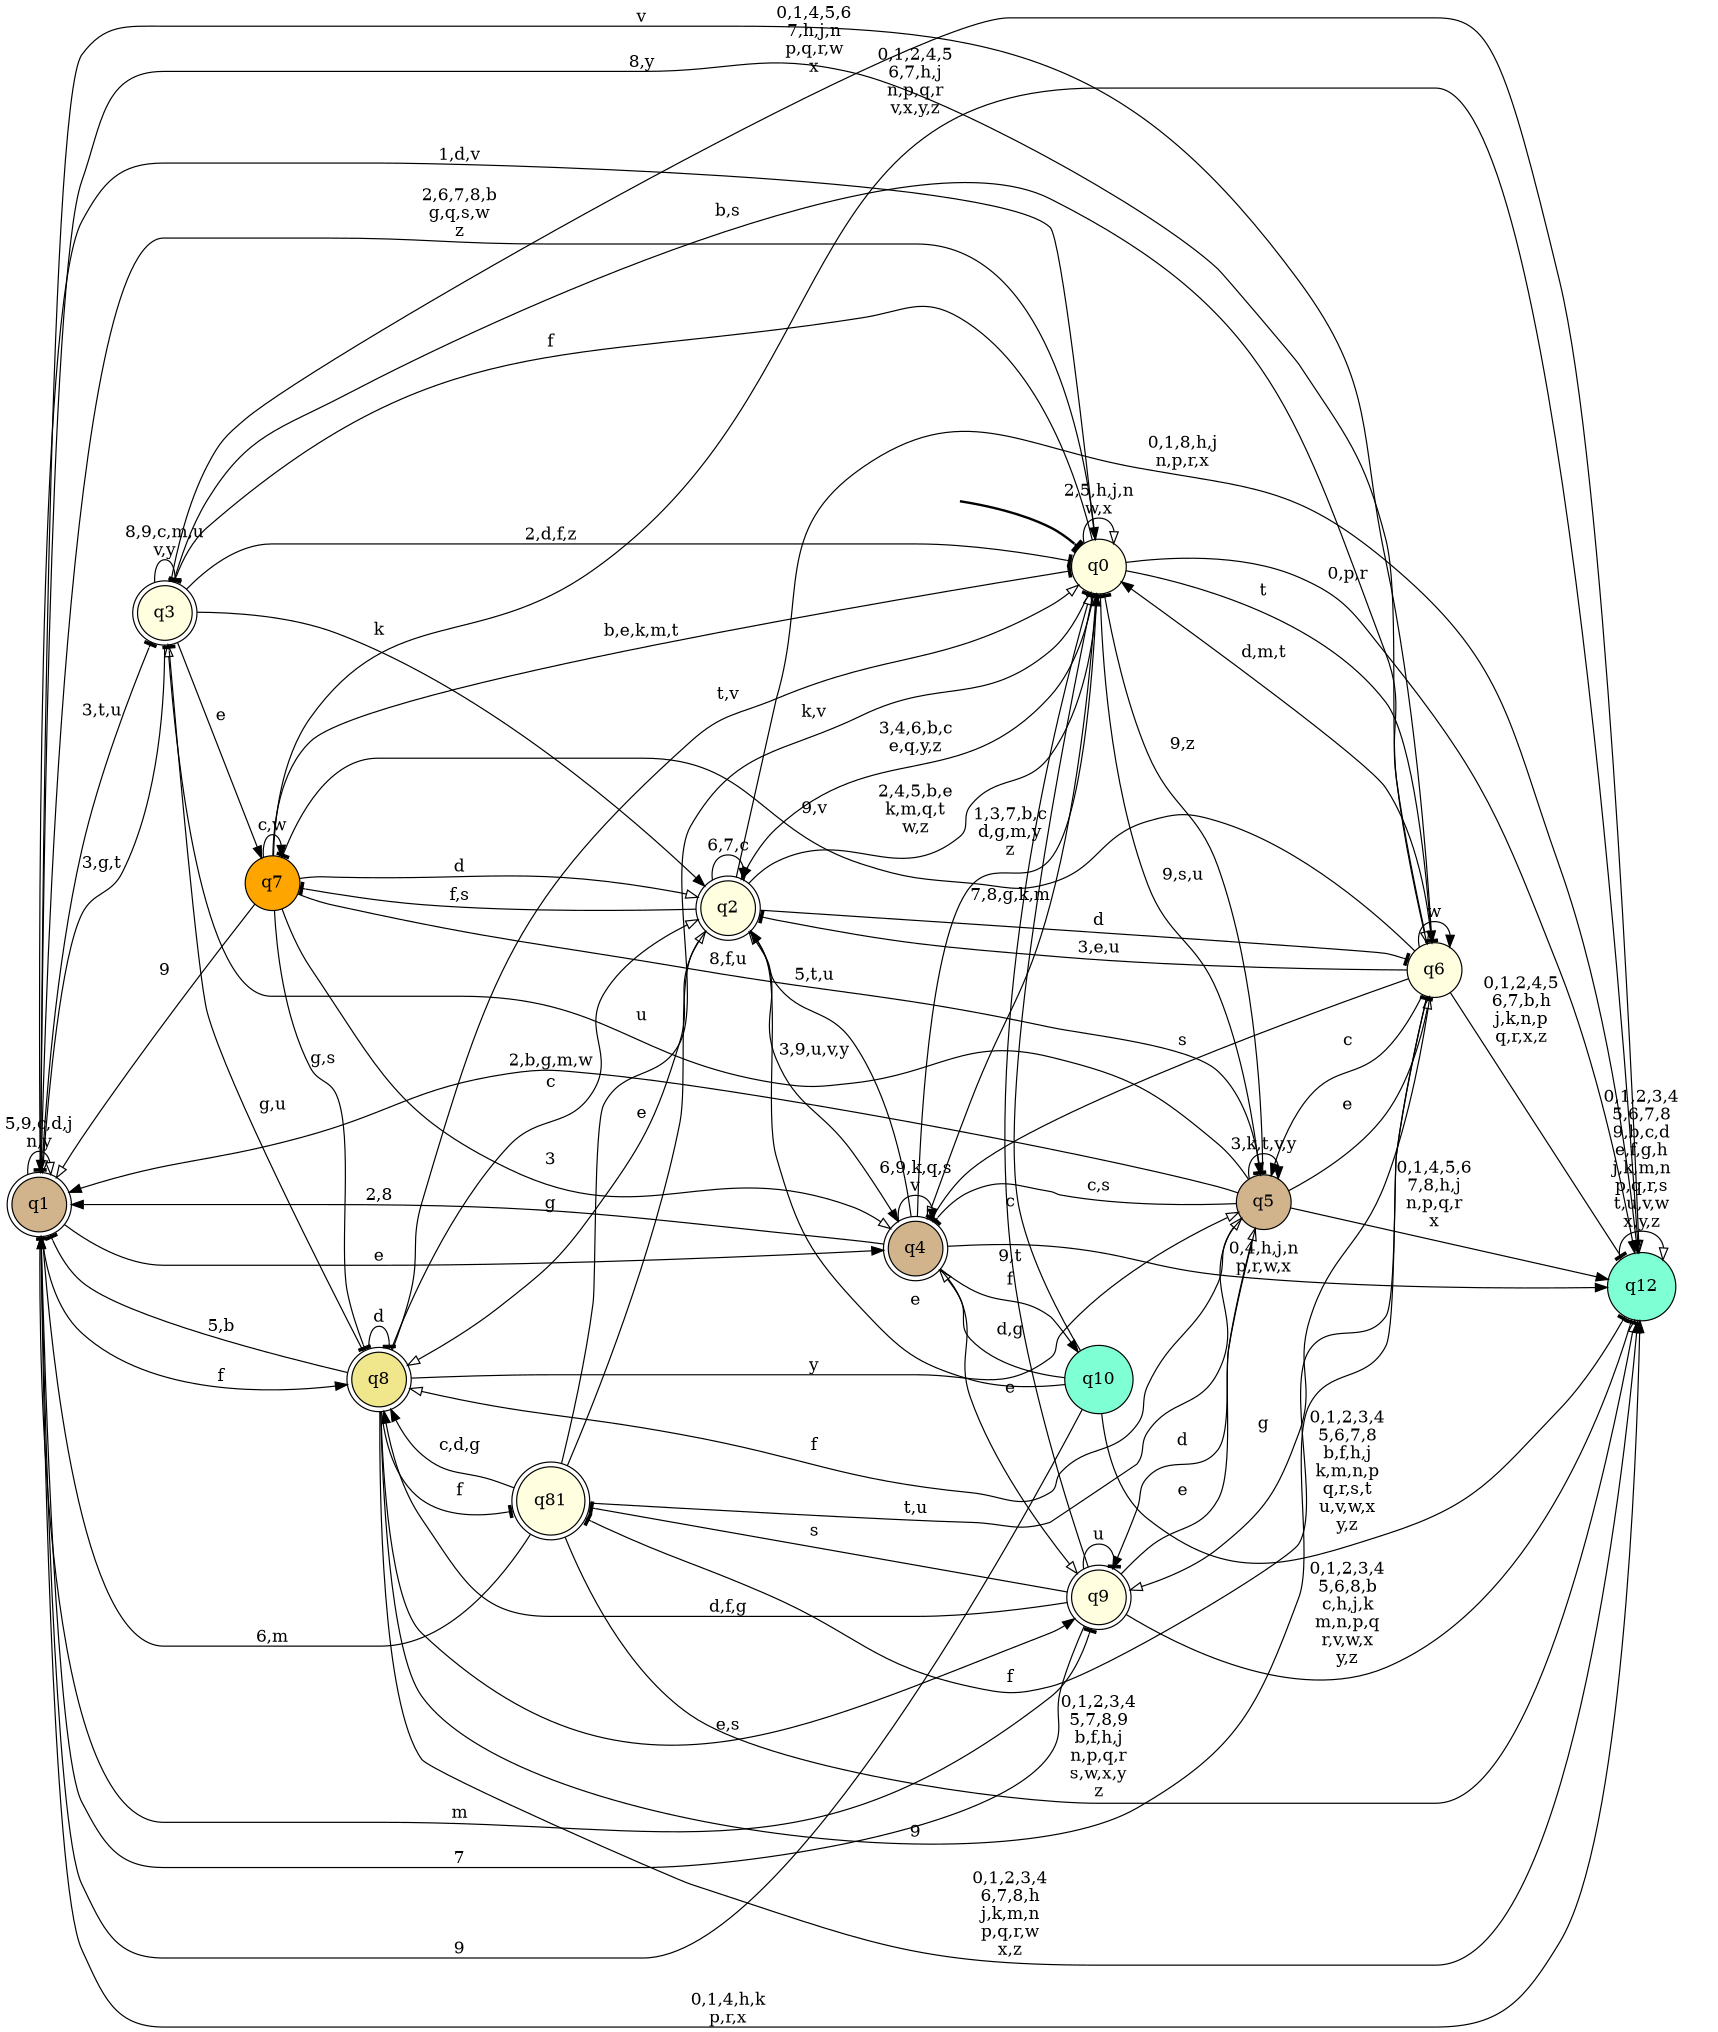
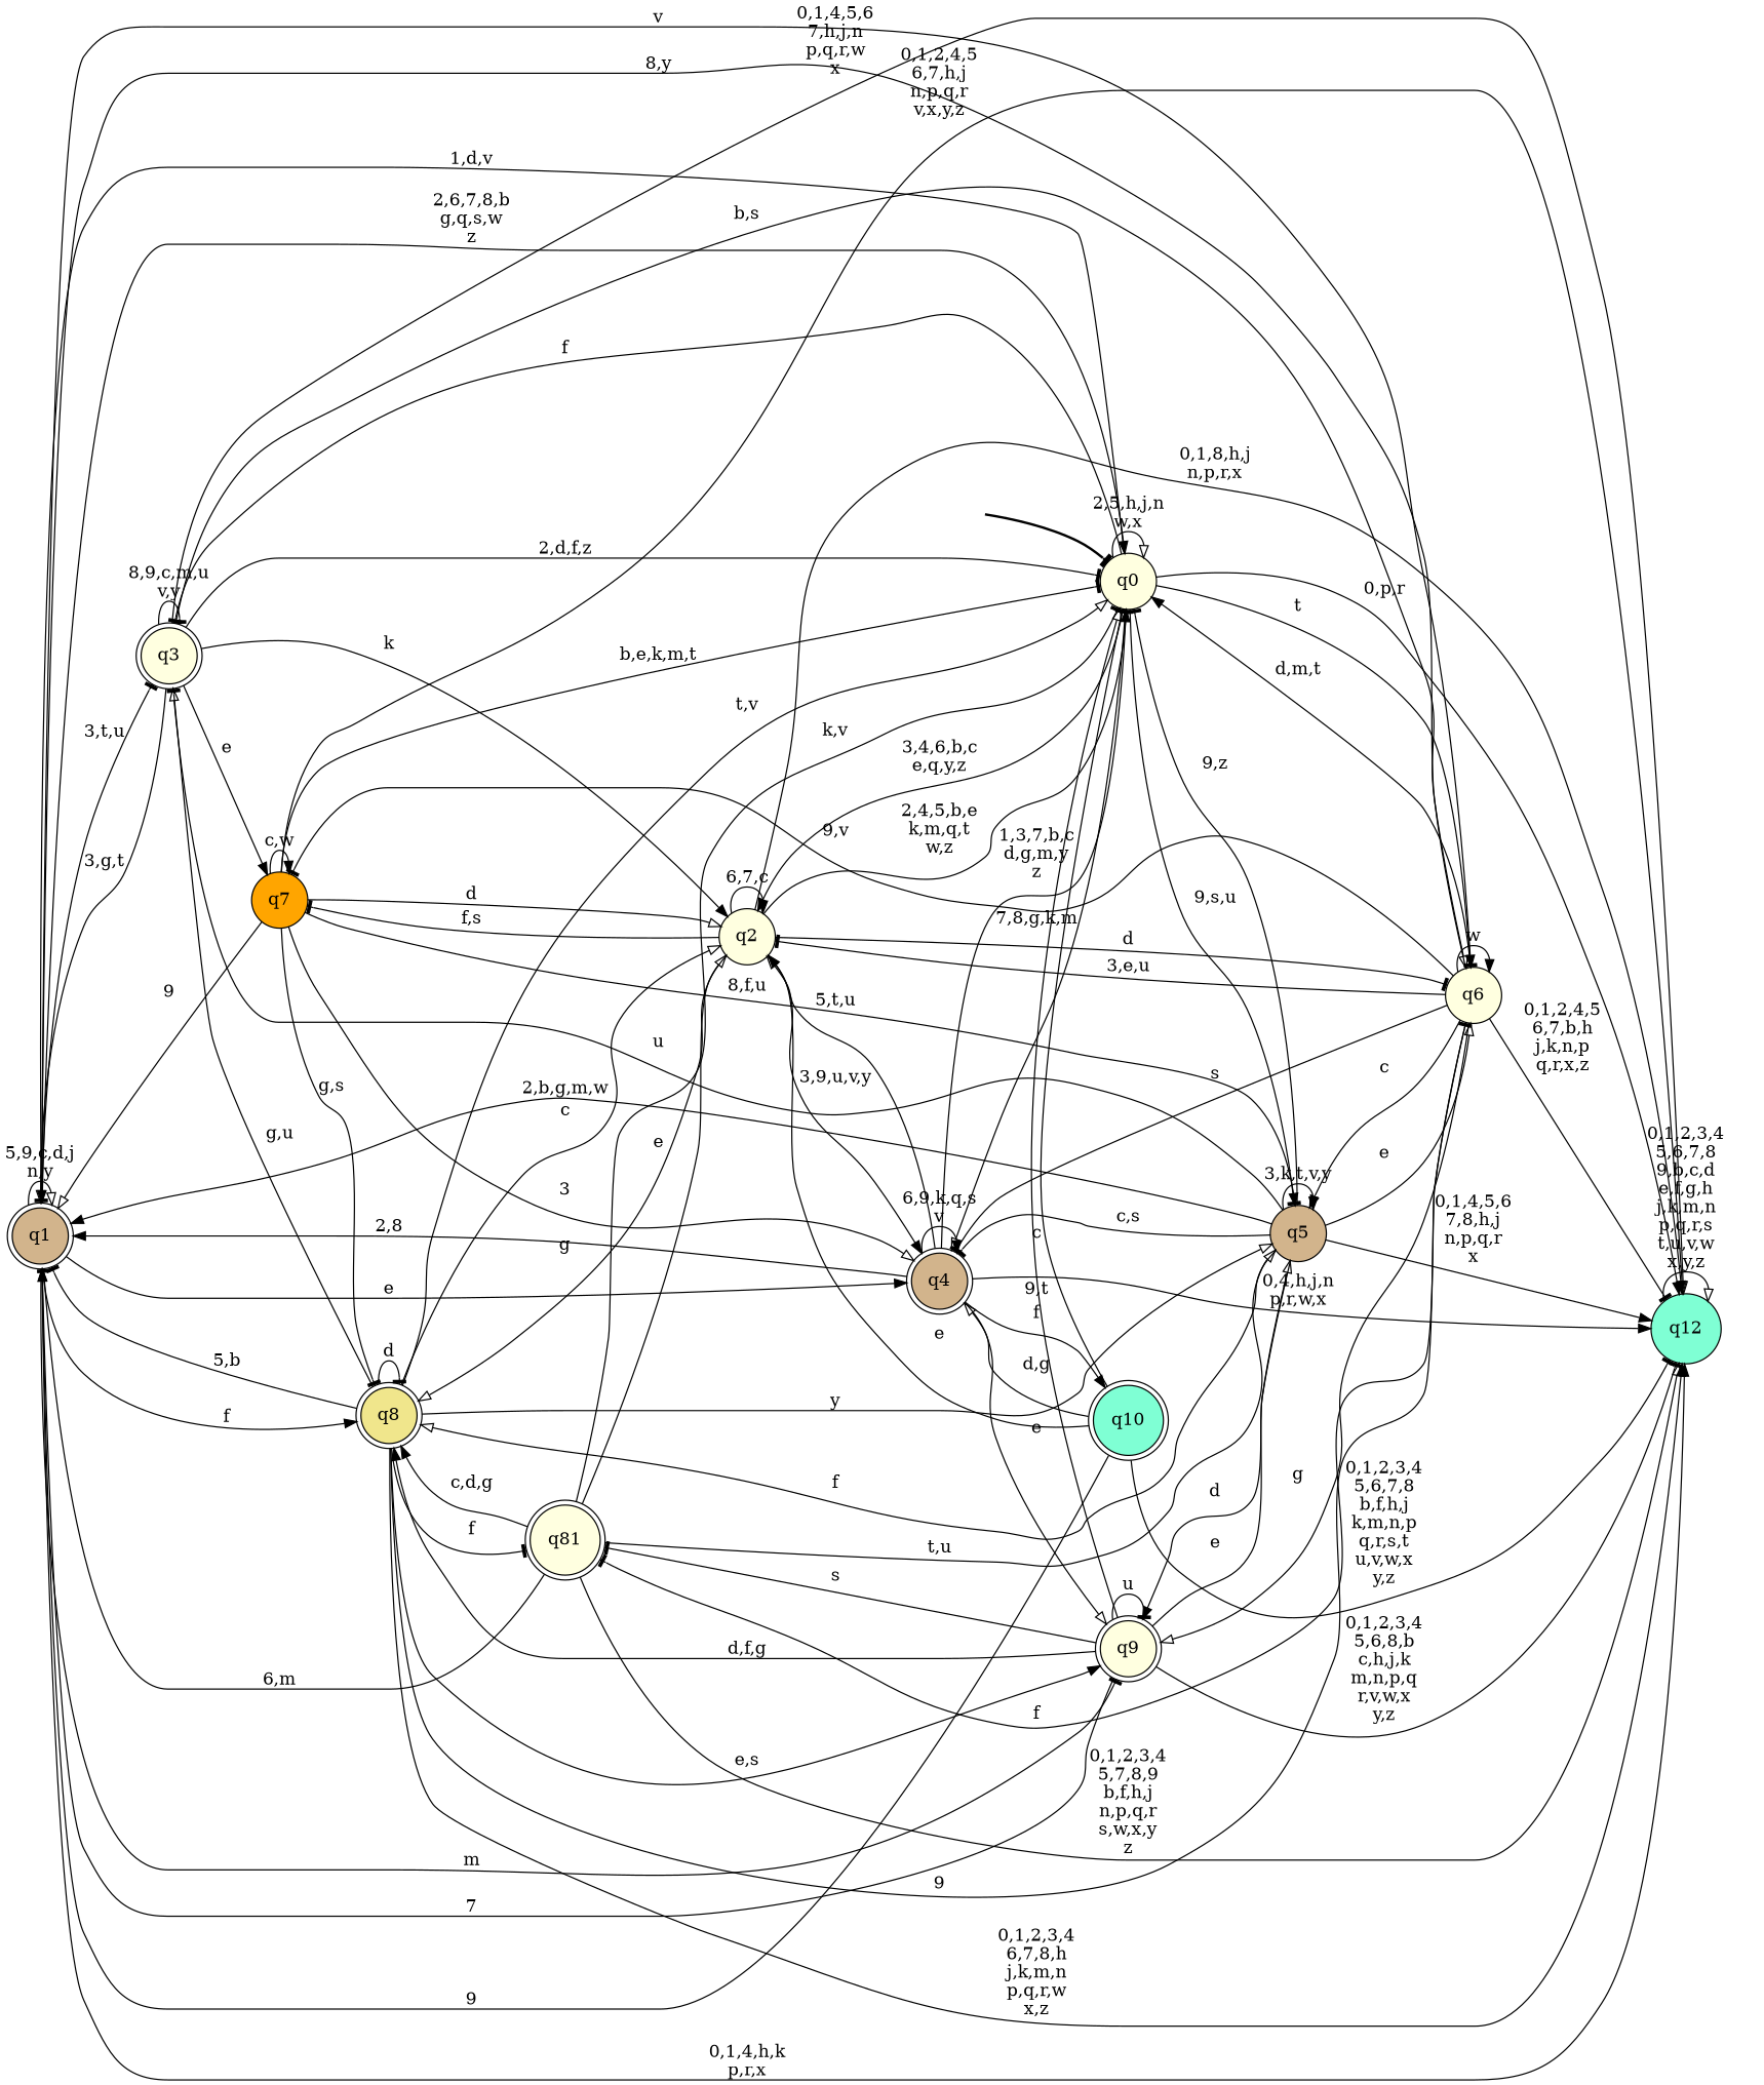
  digraph {
    rankdir=LR
    node [shape=doublecircle style="rounded,filled" color=black fillcolor=lightyellow]
    edge [arrowhead=tee]
    __start0 [height=0 shape=none style=invis width=0 color="" fillcolor=""]
    n2 [label=q0 shape=circle style=filled]
    n3 [fillcolor=tan label=q1]
-   n4 [label=q2]
+   n4 [label=q2 shape=circle]
    n5 [label=q3]
    n6 [fillcolor=tan label=q4]
    n7 [fillcolor=tan label=q5 shape=circle style=filled]
    n8 [label=q6 shape=circle style=filled]
    n9 [fillcolor=aquamarine label=q12 shape=circle style=filled]
    n10 [fillcolor=khaki label=q8]
    n11 [label=q9]
    n12 [fillcolor=orange label=q7 shape=circle style=filled]
-   n13 [fillcolor=aquamarine label=q10 shape=circle]
+   n13 [fillcolor=aquamarine label=q10]
    n14 [label=q81]
    subgraph cluster_1 {
      nodesep=0.15
      ranksep=0.15
      style=invis
      __start0
      n2
    }
    __start0 -> n2 [penwidth=2]
    n2 -> n2 [arrowhead=onormal label="2,5,h,j,n\nw,x"]
    n2 -> n3 [label="1,d,v"]
    n2 -> n4 [arrowhead=normal label="3,4,6,b,c\ne,q,y,z"]
    n2 -> n5 [label=f]
    n2 -> n6 [arrowhead=onormal label="7,8,g,k,m"]
    n2 -> n7 [label="9,s,u"]
    n2 -> n8 [label=t]
    n2 -> n9 [arrowhead=normal label="0,p,r"]
    n3 -> n2 [arrowhead=normal label="2,6,7,8,b\ng,q,s,w\nz"]
    n3 -> n3 [arrowhead=onormal label="5,9,c,d,j\nn,y"]
    n3 -> n5 [label="3,t,u"]
    n3 -> n6 [arrowhead=normal label=e]
    n3 -> n8 [arrowhead=normal label=v]
    n3 -> n9 [arrowhead=normal label="0,1,4,h,k\np,r,x"]
    n3 -> n10 [arrowhead=normal label=f]
    n3 -> n11 [label=m]
    n4 -> n2 [label="2,4,5,b,e\nk,m,q,t\nw,z"]
    n4 -> n4 [arrowhead=normal label="6,7,c"]
    n4 -> n6 [arrowhead=normal label="3,9,u,v,y"]
    n4 -> n8 [label=d]
    n4 -> n9 [arrowhead=normal label="0,1,8,h,j\nn,p,r,x"]
    n4 -> n10 [arrowhead=onormal label=g]
    n4 -> n12 [label="f,s"]
    n5 -> n2 [label="2,d,f,z"]
    n5 -> n3 [arrowhead=onormal label="3,g,t"]
    n5 -> n4 [arrowhead=normal label=k]
    n5 -> n5 [label="8,9,c,m,u\nv,y"]
    n5 -> n8 [arrowhead=onormal label="b,s"]
    n5 -> n9 [arrowhead=onormal label="0,1,4,5,6\n7,h,j,n\np,q,r,w\nx"]
    n5 -> n12 [arrowhead=normal label=e]
    n6 -> n2 [arrowhead=normal label="1,3,7,b,c\nd,g,m,y\nz"]
    n6 -> n3 [arrowhead=normal label="2,8"]
    n6 -> n4 [arrowhead=onormal label="5,t,u"]
    n6 -> n6 [arrowhead=normal label="6,9,k,q,s\nv"]
    n6 -> n9 [arrowhead=normal label="0,4,h,j,n\np,r,w,x"]
    n6 -> n11 [arrowhead=onormal label=e]
    n6 -> n13 [arrowhead=normal label=f]
    n7 -> n2 [label="9,z"]
    n7 -> n3 [arrowhead=normal label="2,b,g,m,w"]
    n7 -> n5 [arrowhead=onormal label=u]
    n7 -> n6 [label="c,s"]
    n7 -> n7 [arrowhead=normal label="3,k,t,v,y"]
    n7 -> n8 [arrowhead=onormal label=e]
    n7 -> n9 [arrowhead=normal label="0,1,4,5,6\n7,8,h,j\nn,p,q,r\nx"]
    n7 -> n10 [arrowhead=onormal label=f]
    n7 -> n11 [arrowhead=normal label=d]
    n8 -> n2 [arrowhead=normal label="d,m,t"]
    n8 -> n3 [arrowhead=normal label="8,y"]
    n8 -> n4 [label="3,e,u"]
    n8 -> n6 [label=s]
    n8 -> n7 [arrowhead=normal label=c]
    n8 -> n8 [arrowhead=normal label=w]
    n8 -> n9 [label="0,1,2,4,5\n6,7,b,h\nj,k,n,p\nq,r,x,z"]
    n8 -> n11 [arrowhead=onormal label=g]
    n8 -> n12 [label="9,v"]
    n8 -> n14 [label=f]
    n9 -> n9 [arrowhead=onormal label="0,1,2,3,4\n5,6,7,8\n9,b,c,d\ne,f,g,h\nj,k,m,n\np,q,r,s\nt,u,v,w\nx,y,z"]
    n10 -> n2 [arrowhead=onormal label="t,v"]
    n10 -> n3 [label="5,b"]
    n10 -> n4 [arrowhead=onormal label=c]
    n10 -> n5 [label="g,u"]
    n10 -> n7 [arrowhead=onormal label=y]
    n10 -> n8 [label=9]
    n10 -> n9 [arrowhead=normal label="0,1,2,3,4\n6,7,8,h\nj,k,m,n\np,q,r,w\nx,z"]
    n10 -> n10 [label=d]
    n10 -> n11 [arrowhead=normal label="e,s"]
    n10 -> n14 [label=f]
    n11 -> n2 [arrowhead=onormal label="9,t"]
    n11 -> n3 [arrowhead=normal label=7]
    n11 -> n7 [arrowhead=onormal label=e]
    n11 -> n9 [label="0,1,2,3,4\n5,6,8,b\nc,h,j,k\nm,n,p,q\nr,v,w,x\ny,z"]
    n11 -> n10 [arrowhead=normal label="d,f,g"]
    n11 -> n11 [label=u]
    n11 -> n14 [label=s]
    n12 -> n2 [label="b,e,k,m,t"]
    n12 -> n3 [arrowhead=onormal label=9]
    n12 -> n4 [arrowhead=onormal label=d]
    n12 -> n6 [arrowhead=onormal label=3]
    n12 -> n7 [arrowhead=normal label="8,f,u"]
    n12 -> n9 [arrowhead=onormal label="0,1,2,4,5\n6,7,h,j\nn,p,q,r\nv,x,y,z"]
    n12 -> n10 [label="g,s"]
    n12 -> n12 [arrowhead=normal label="c,w"]
    n13 -> n2 [label=c]
    n13 -> n3 [arrowhead=onormal label=9]
    n13 -> n4 [arrowhead=normal label=e]
    n13 -> n6 [arrowhead=onormal label="d,g"]
    n13 -> n9 [label="0,1,2,3,4\n5,6,7,8\nb,f,h,j\nk,m,n,p\nq,r,s,t\nu,v,w,x\ny,z"]
    n14 -> n2 [label="k,v"]
    n14 -> n3 [label="6,m"]
    n14 -> n4 [arrowhead=onormal label=e]
    n14 -> n7 [arrowhead=onormal label="t,u"]
    n14 -> n9 [arrowhead=onormal label="0,1,2,3,4\n5,7,8,9\nb,f,h,j\nn,p,q,r\ns,w,x,y\nz"]
    n14 -> n10 [arrowhead=normal label="c,d,g"]
  }
